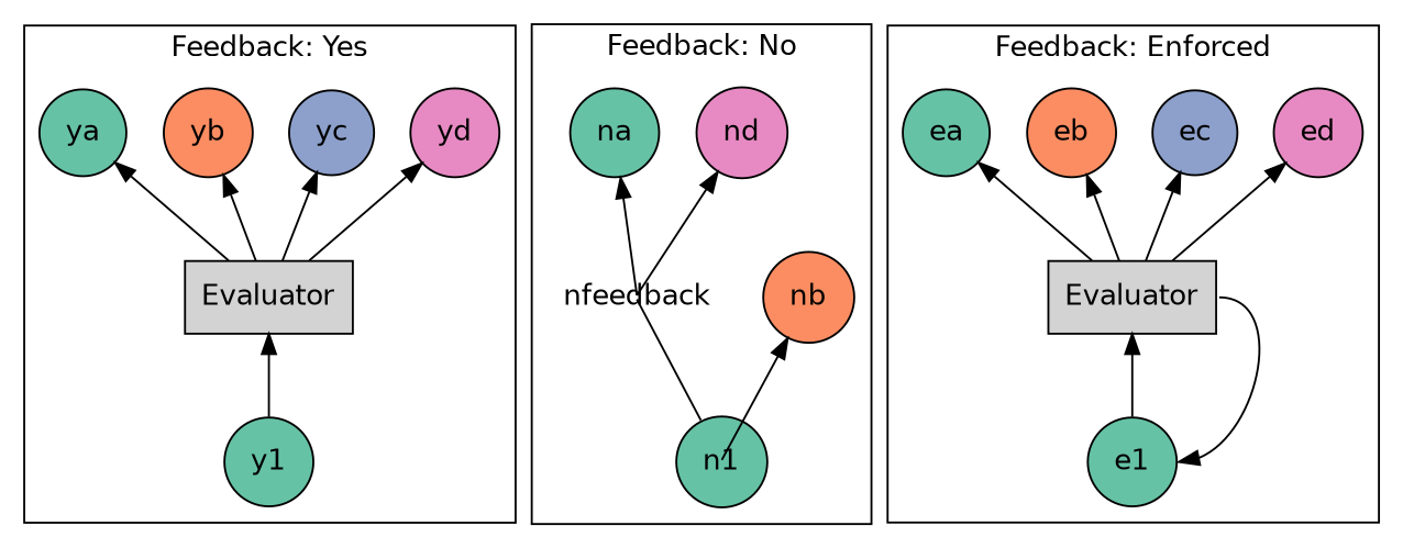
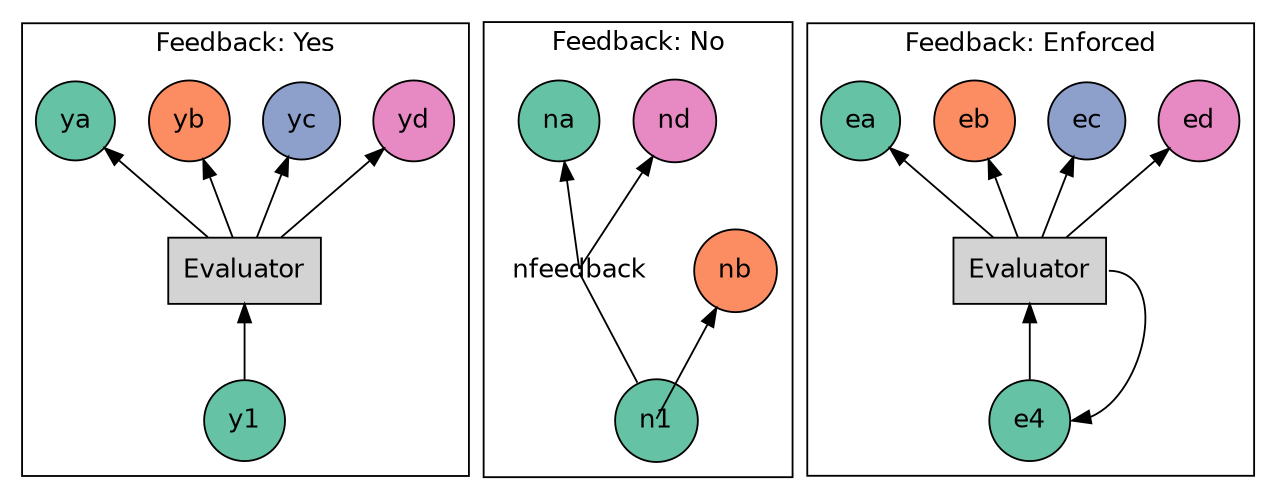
  digraph {
    fontname=helvetica
    labelloc=b
    rankdir=BT
    node [fillcolor="#66C2A5" fontname=helvetica shape=circle style=filled]
    edge [fontname=helvetica]
    y1
    yfeedback [label=Evaluator shape=rect fillcolor=""]
    ya
    yb [fillcolor="#FC8D62"]
    yc [fillcolor="#8DA0CB"]
    yd [fillcolor="#E78AC3"]
    n1
    nfeedback [shape=none style=none width=0 fillcolor=""]
    na
    nb [fillcolor="#FC8D62"]
    nd [fillcolor="#E78AC3"]
-   e1
+   e1 [label=e4]
    efeedback [label=Evaluator shape=rect fillcolor=""]
    ea
    eb [fillcolor="#FC8D62"]
    ec [fillcolor="#8DA0CB"]
    ed [fillcolor="#E78AC3"]
    subgraph cluster_1 {
      label="Feedback: Yes"
      y1
      yfeedback
      ya
      yb
      yc
      yd
    }
    subgraph cluster_2 {
      label="Feedback: No"
      n1
      nfeedback
      na
      nb
      nd
    }
    subgraph cluster_3 {
      label="Feedback: Enforced"
      e1
      efeedback
      ea
      eb
      ec
      ed
    }
    y1 -> yfeedback
    yfeedback -> ya
    yfeedback -> yb
    yfeedback -> yc
    yfeedback -> yd
    n1 -> nfeedback [arrowhead=none headclip=false]
    n1 -> nb [tailclip=false]
    nfeedback -> na [tailclip=false]
    nfeedback -> nd [tailclip=false]
    e1 -> efeedback
    efeedback -> e1 [headport=e tailport=e weight=0]
    efeedback -> ea
    efeedback -> eb
    efeedback -> ec
    efeedback -> ed
  }
